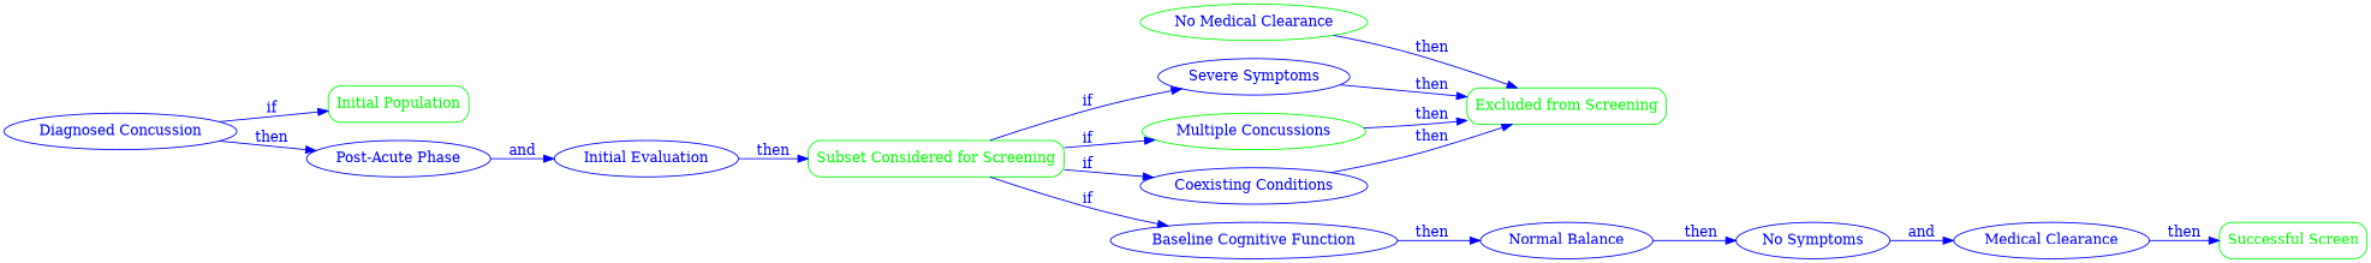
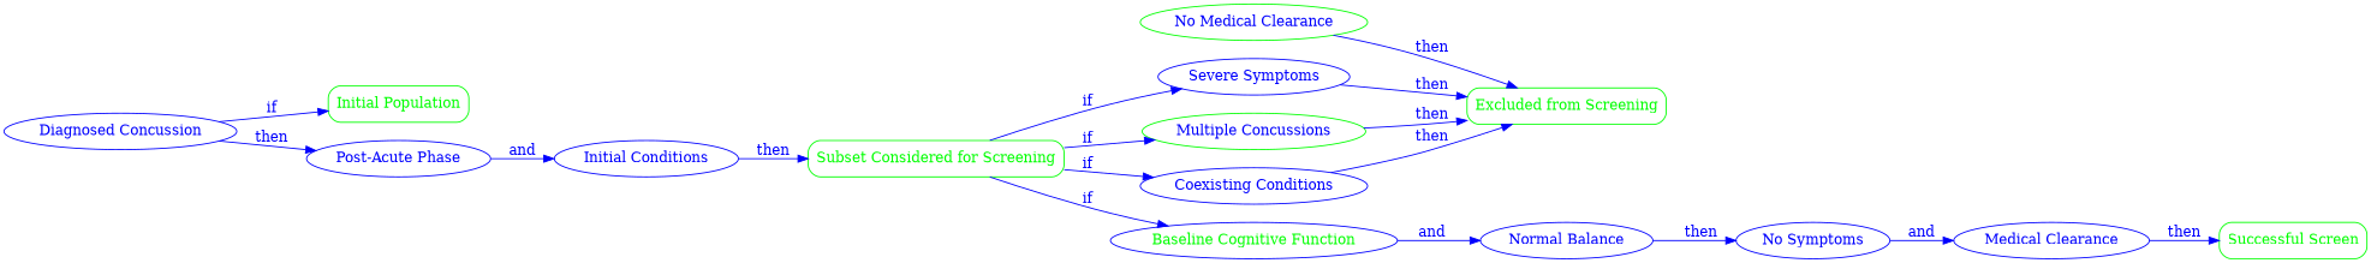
  digraph {
    rankdir=LR
    node [color=blue fontcolor=blue shape=ellipse]
    edge [color=blue fontcolor=blue]
    n1 [color=green fontcolor=green label="Initial Population" shape=box style=rounded]
    n2 [label="Diagnosed Concussion"]
    n3 [label="Post-Acute Phase"]
    n4 [color=green fontcolor=green label="Subset Considered for Screening" shape=box style=rounded]
    n5 [label="Severe Symptoms"]
    n6 [color=green label="Multiple Concussions"]
    n7 [label="Coexisting Conditions"]
-   n8 [label="Baseline Cognitive Function"]
+   n8 [fontcolor=green label="Baseline Cognitive Function"]
    n9 [color=green fontcolor=green label="Excluded from Screening" shape=box style=rounded]
    n10 [color=green label="No Medical Clearance"]
    n11 [label="Normal Balance"]
    n12 [color=green fontcolor=green label="Successful Screen" shape=box style=rounded]
-   n13 [label="Initial Evaluation"]
+   n13 [label="Initial Conditions"]
    n14 [label="No Symptoms"]
    n15 [label="Medical Clearance"]
    n2 -> n1 [label=if]
    n2 -> n3 [label=then]
    n3 -> n13 [label=and]
    n4 -> n5 [label=if]
    n4 -> n6 [label=if]
    n4 -> n7 [label=if]
    n4 -> n8 [label=if]
    n5 -> n9 [label=then]
    n6 -> n9 [label=then]
    n7 -> n9 [label=then]
-   n8 -> n11 [label=then]
+   n8 -> n11 [label=and]
    n10 -> n9 [label=then]
    n11 -> n14 [label=then]
    n13 -> n4 [label=then]
    n14 -> n15 [label=and]
    n15 -> n12 [label=then]
  }
